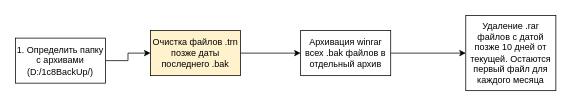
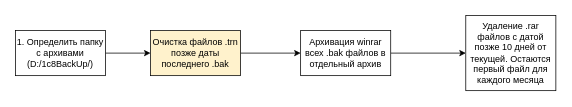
  <mxCell id="0" />
  <mxCell id="1" parent="0" />
  <mxCell id="2" value="" style="edgeStyle=orthogonalEdgeStyle;rounded=0;orthogonalLoop=1;jettySize=auto;html=1;" edge="1" parent="1" source="3" target="5"><mxGeometry relative="1" as="geometry" /></mxCell>
- <mxCell id="3" value="1. Определить папку с архивами (D:/1c8BackUp/)" style="rounded=0;whiteSpace=wrap;html=1;" vertex="1" parent="1"><mxGeometry x="20" y="50" width="120" height="60" as="geometry" /></mxCell>
+ <mxCell id="3" value="1. Определить папку с архивами (D:/1c8BackUp/)" style="rounded=0;whiteSpace=wrap;html=1;" vertex="1" parent="1"><mxGeometry x="20" y="40" width="120" height="60" as="geometry" /></mxCell>
  <mxCell id="4" value="" style="edgeStyle=orthogonalEdgeStyle;rounded=0;orthogonalLoop=1;jettySize=auto;html=1;" edge="1" parent="1" source="5" target="7"><mxGeometry relative="1" as="geometry" /></mxCell>
  <mxCell id="5" value="Очистка файлов .trn позже даты последнего .bak" style="whiteSpace=wrap;html=1;rounded=0;fillColor=#fff2cc;" vertex="1" parent="1"><mxGeometry x="200" y="40" width="120" height="60" as="geometry" /></mxCell>
  <mxCell id="6" value="" style="edgeStyle=orthogonalEdgeStyle;rounded=0;orthogonalLoop=1;jettySize=auto;html=1;" edge="1" parent="1" source="7" target="8"><mxGeometry relative="1" as="geometry" /></mxCell>
  <mxCell id="7" value="Архивация winrar всех .bak файлов в отдельный архив" style="whiteSpace=wrap;html=1;rounded=0;" vertex="1" parent="1"><mxGeometry x="400" y="40" width="120" height="60" as="geometry" /></mxCell>
  <mxCell id="8" value="Удаление .rar файлов с датой позже 10 дней от текущей. Остаются первый файл для каждого месяца" style="whiteSpace=wrap;html=1;rounded=0;" vertex="1" parent="1"><mxGeometry x="620" y="20" width="120" height="100" as="geometry" /></mxCell>
